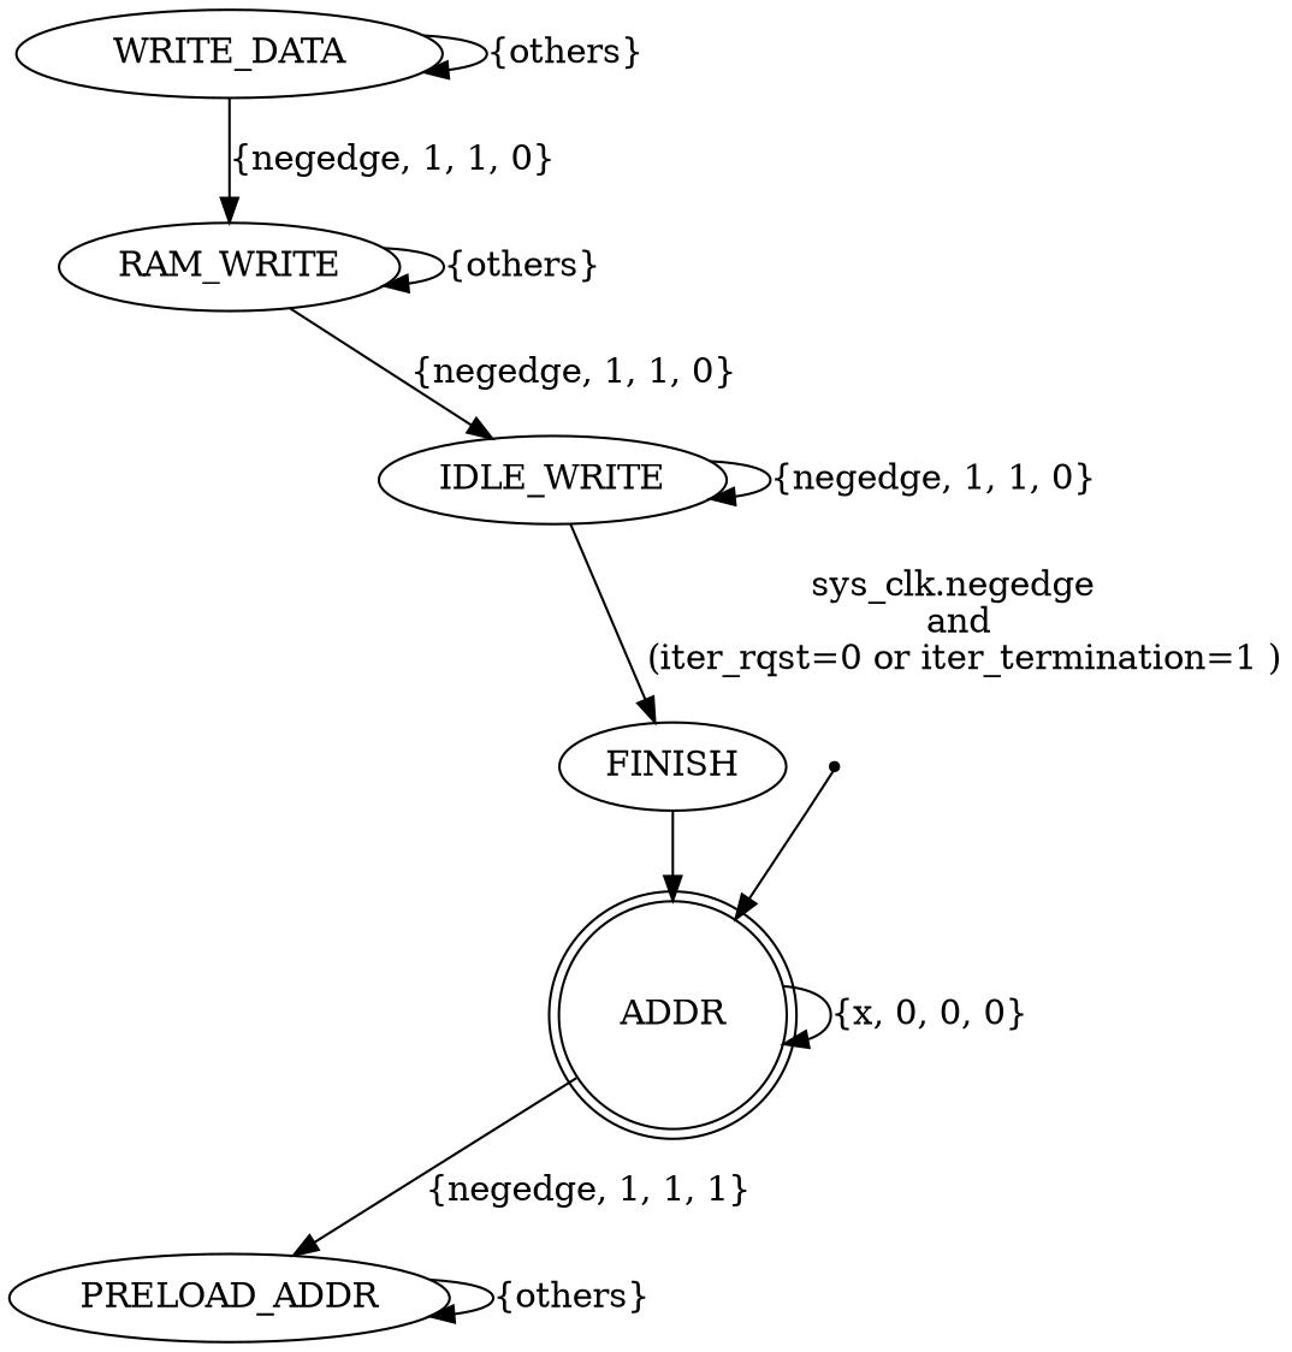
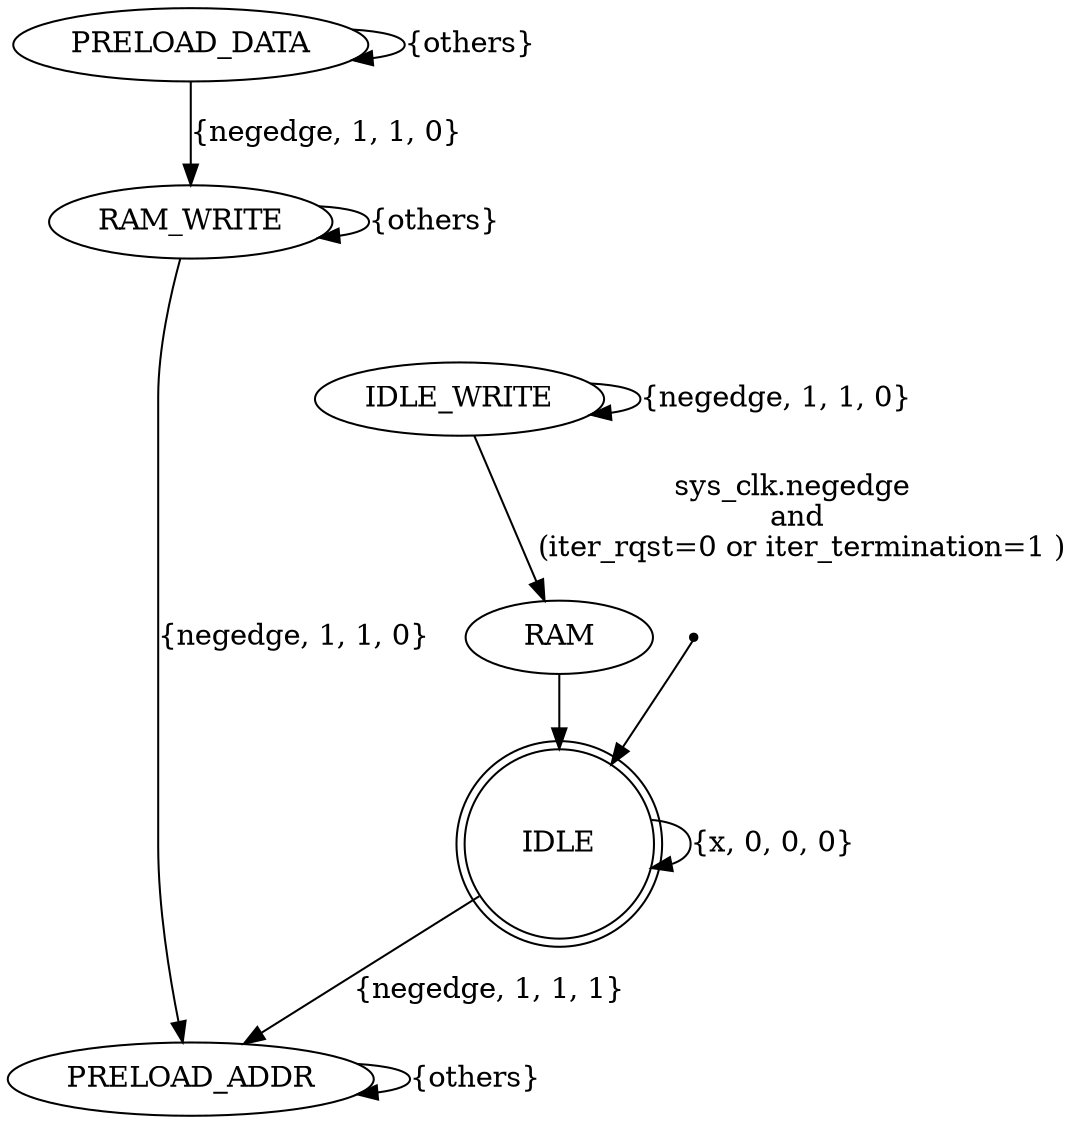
  digraph {
    rankdir=TB
    node [shape=ellipse]
-   IDLE [shape=doublecircle label=ADDR]
+   IDLE [shape=doublecircle]
    PRELOAD_ADDR
    qi [shape=point]
-   PRELOAD_DATA [label=WRITE_DATA]
+   PRELOAD_DATA
    n5 [label=RAM_WRITE]
    n6 [label=IDLE_WRITE]
-   FINISH
+   FINISH [label=RAM]
    IDLE -> IDLE [label="{x, 0, 0, 0}"]
    IDLE -> PRELOAD_ADDR [label="{negedge, 1, 1, 1}"]
    PRELOAD_ADDR -> PRELOAD_ADDR [label="{others}"]
    qi -> IDLE
    PRELOAD_DATA -> PRELOAD_DATA [label="{others}"]
    PRELOAD_DATA -> n5 [label="{negedge, 1, 1, 0}"]
    n5 -> n5 [label="{others}"]
-   n5 -> n6 [label="{negedge, 1, 1, 0}"]
+   n5 -> PRELOAD_ADDR [label="{negedge, 1, 1, 0}"]
    n6 -> n6 [label="{negedge, 1, 1, 0}"]
    n6 -> FINISH [label="sys_clk.negedge \n and \n (iter_rqst=0 or iter_termination=1 )"]
    FINISH -> IDLE
  }
